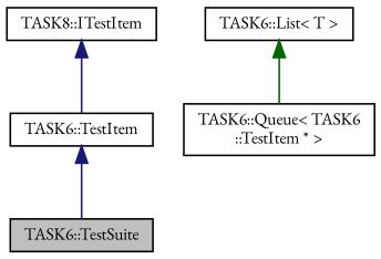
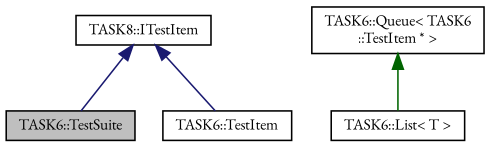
  digraph {
    fontname="EB Garamond"
    node [color=black fillcolor=white fontname="EB Garamond" fontsize=10 shape=record style=filled]
    edge [color=midnightblue dir=back fontname="EB Garamond" fontsize=10 labelfontname=Helvetica labelfontsize=10 style=solid]
    n1 [fillcolor=grey75 fontcolor=black height=0.2 label="TASK6::TestSuite" width=0.4]
    n2 [height=0.2 label="TASK6::TestItem" width=0.4]
    n3 [height=0.2 label="TASK8::ITestItem" width=0.4]
    n4 [height=0.2 label="TASK6::Queue\< TASK6\l::TestItem * \>" width=0.4]
    n5 [height=0.2 label="TASK6::List\< T \>" width=0.4]
-   n2 -> n1
+   n3 -> n1
    n3 -> n2
-   n5 -> n4 [color=darkgreen]
+   n4 -> n5 [color=darkgreen]
  }
